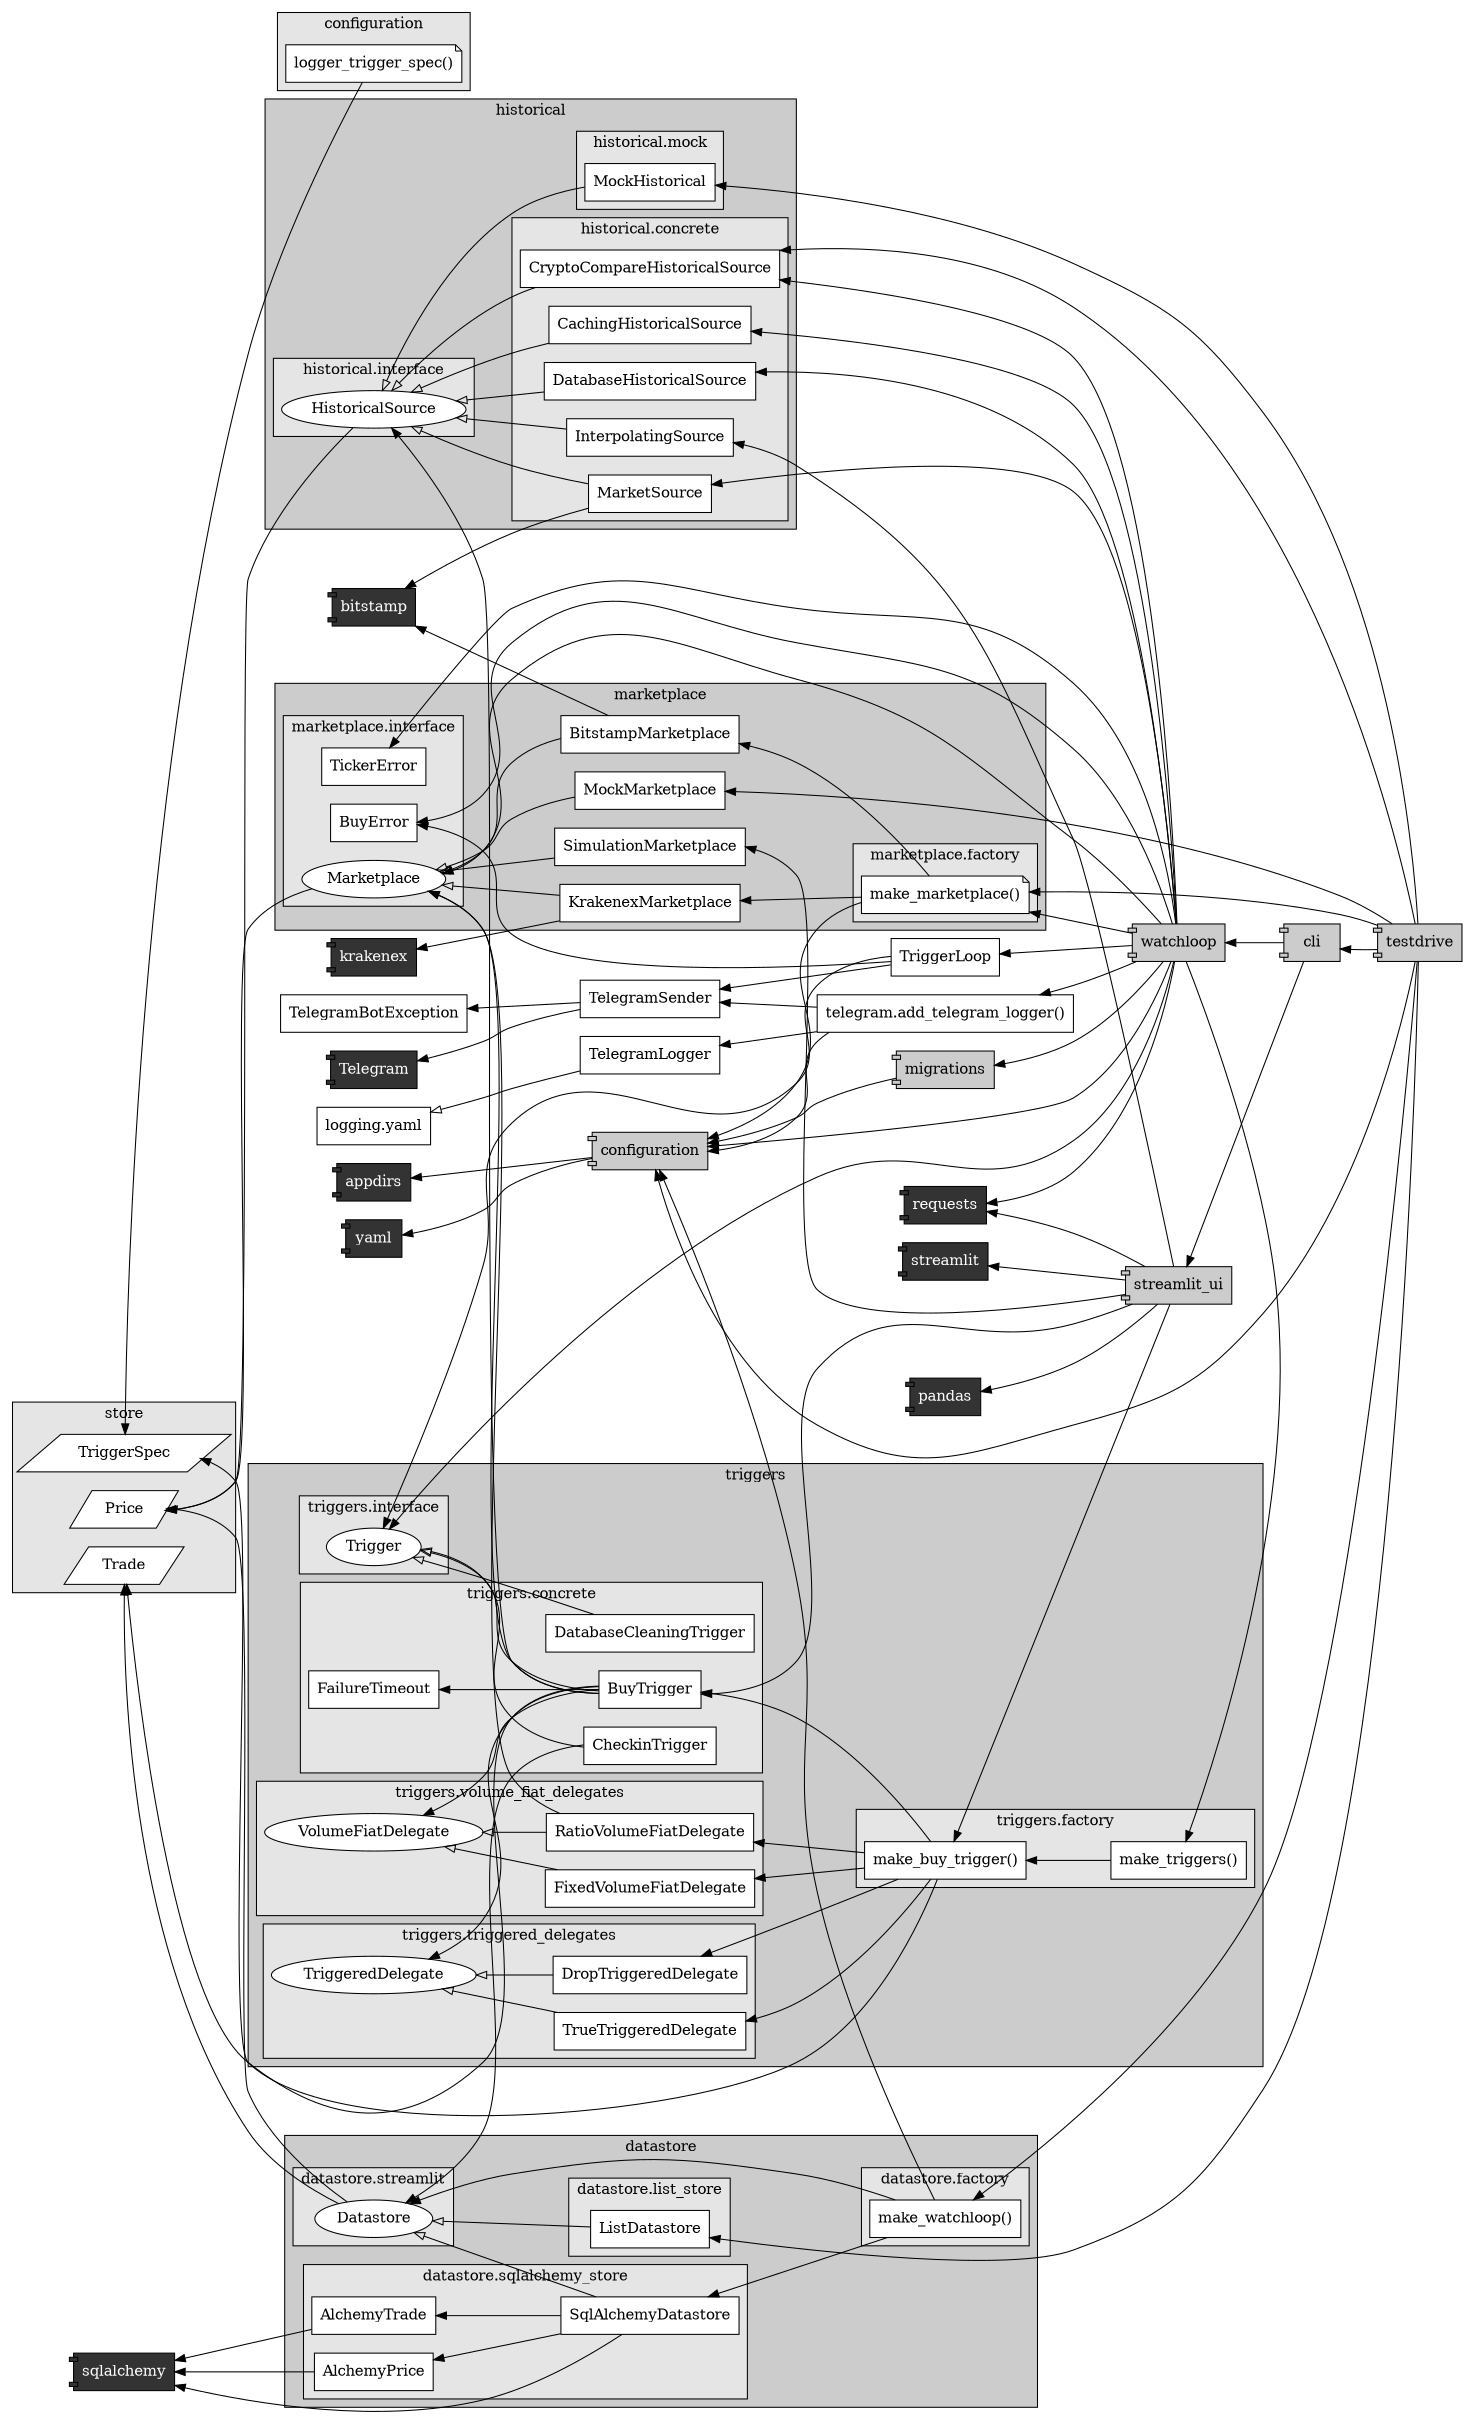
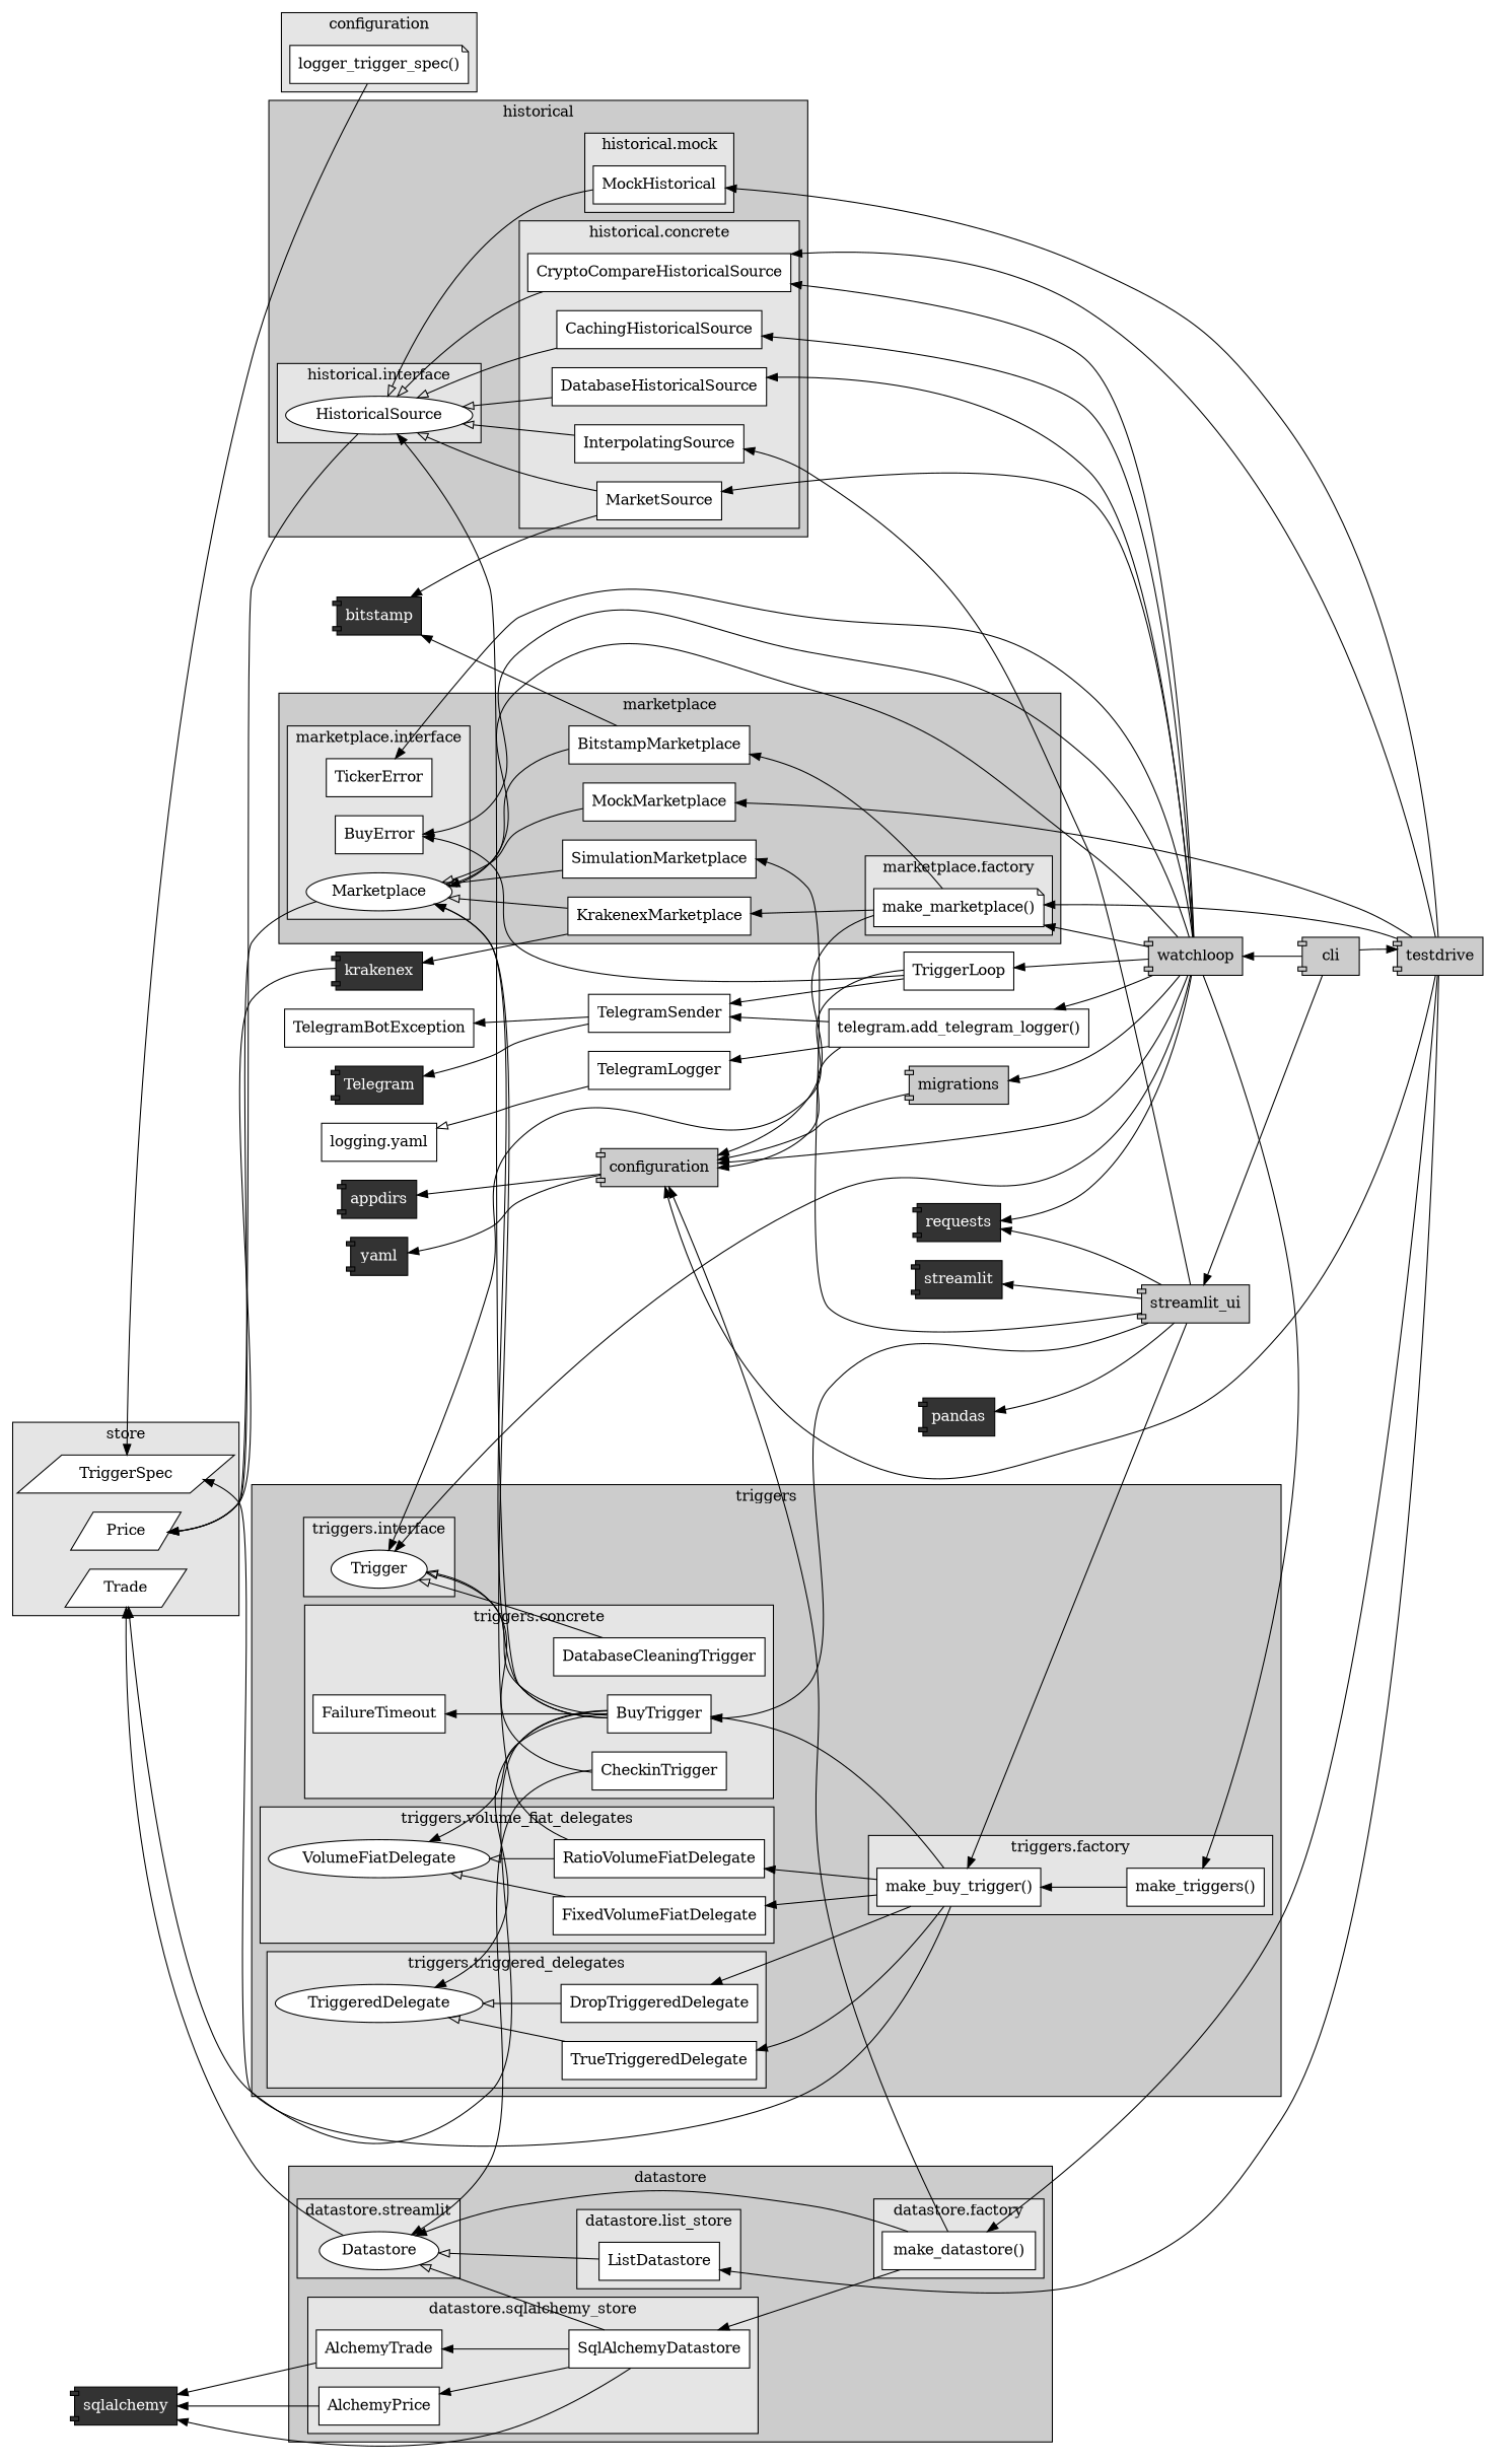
  digraph {
    fontname="DejaVu Serif"
    rankdir=RL
    node [fillcolor=white fontname="DejaVu Serif" shape=box style=filled]
    edge [fontname="DejaVu Serif"]
    bitstamp [fillcolor=gray20 fontcolor=white shape=component]
    krakenex [fillcolor=gray20 fontcolor=white shape=component]
    sqlalchemy [fillcolor=gray20 fontcolor=white shape=component]
    Telegram [fillcolor=gray20 fontcolor=white shape=component]
    requests [fillcolor=gray20 fontcolor=white shape=component]
    appdirs [fillcolor=gray20 fontcolor=white shape=component]
    streamlit [fillcolor=gray20 fontcolor=white shape=component]
    pandas [fillcolor=gray20 fontcolor=white shape=component]
    yaml [fillcolor=gray20 fontcolor=white shape=component]
    TelegramBotException
    TelegramSender
    TriggerLoop
    streamlit_ui [fillcolor=gray80 shape=component]
    configuration [fillcolor=gray80 shape=component]
    cli [fillcolor=gray80 shape=component]
    migrations [fillcolor=gray80 shape=component]
    testdrive [fillcolor=gray80 shape=component]
    watchloop [fillcolor=gray80 shape=component]
    Trigger [shape=ellipse]
    "make_triggers()"
    "make_buy_trigger()"
    FailureTimeout
    DatabaseCleaningTrigger
    CheckinTrigger
    BuyTrigger
    TriggeredDelegate [shape=ellipse]
    DropTriggeredDelegate
    TrueTriggeredDelegate
    VolumeFiatDelegate [shape=ellipse]
    RatioVolumeFiatDelegate
    FixedVolumeFiatDelegate
    Price [shape=parallelogram]
    Trade [shape=parallelogram]
    TriggerSpec [shape=parallelogram]
    Datastore [shape=ellipse]
-   "make_datastore()" [label="make_watchloop()"]
+   "make_datastore()"
    AlchemyPrice
    AlchemyTrade
    SqlAlchemyDatastore
    ListDatastore
    HistoricalSource [shape=ellipse]
    MockHistorical
    MarketSource
    CachingHistoricalSource
    InterpolatingSource
    CryptoCompareHistoricalSource
    DatabaseHistoricalSource
    Marketplace [shape=ellipse]
    BuyError
    TickerError
    "make_marketplace()" [shape=note]
    BitstampMarketplace
    KrakenexMarketplace
    MockMarketplace
    SimulationMarketplace
    n56 [label="logger_trigger_spec()" shape=note]
    "telegram.add_telegram_logger()"
    TelegramLogger
    n59 [label="logging.yaml"]
    subgraph sub_1 {
      bitstamp
      krakenex
      sqlalchemy
      Telegram
      requests
      appdirs
      streamlit
      pandas
      yaml
    }
    subgraph sub_2 {
      TelegramBotException
      TelegramSender
      TriggerLoop
    }
    subgraph sub_3 {
      streamlit_ui
      configuration
      cli
      migrations
      testdrive
      watchloop
    }
    subgraph cluster_4 {
      fillcolor=gray80
      label=triggers
      style=filled
      subgraph cluster_5 {
        fillcolor=gray90
        label="triggers.interface"
        style=filled
        Trigger
      }
      subgraph cluster_6 {
        fillcolor=gray90
        label="triggers.factory"
        style=filled
        "make_triggers()"
        "make_buy_trigger()"
      }
      subgraph cluster_7 {
        fillcolor=gray90
        label="triggers.concrete"
        style=filled
        FailureTimeout
        DatabaseCleaningTrigger
        CheckinTrigger
        BuyTrigger
      }
      subgraph cluster_8 {
        fillcolor=gray90
        label="triggers.triggered_delegates"
        style=filled
        TriggeredDelegate
        DropTriggeredDelegate
        TrueTriggeredDelegate
      }
      subgraph cluster_9 {
        fillcolor=gray90
        label="triggers.volume_fiat_delegates"
        style=filled
        VolumeFiatDelegate
        RatioVolumeFiatDelegate
        FixedVolumeFiatDelegate
      }
    }
    subgraph cluster_10 {
      fillcolor=gray90
      label=store
      style=filled
      Price
      Trade
      TriggerSpec
    }
    subgraph cluster_11 {
      fillcolor=gray80
      label=datastore
      style=filled
      subgraph cluster_12 {
        fillcolor=gray90
        label="datastore.streamlit"
        style=filled
        Datastore
      }
      subgraph cluster_13 {
        fillcolor=gray90
        label="datastore.factory"
        style=filled
        "make_datastore()"
      }
      subgraph cluster_14 {
        fillcolor=gray90
        label="datastore.sqlalchemy_store"
        style=filled
        AlchemyPrice
        AlchemyTrade
        SqlAlchemyDatastore
      }
      subgraph cluster_15 {
        fillcolor=gray90
        label="datastore.list_store"
        style=filled
        ListDatastore
      }
    }
    subgraph cluster_16 {
      fillcolor=gray80
      label=historical
      style=filled
      subgraph cluster_17 {
        fillcolor=gray90
        label="historical.interface"
        style=filled
        HistoricalSource
      }
      subgraph cluster_18 {
        fillcolor=gray90
        label="historical.mock"
        style=filled
        MockHistorical
      }
      subgraph cluster_19 {
        fillcolor=gray90
        label="historical.concrete"
        style=filled
        MarketSource
        CachingHistoricalSource
        InterpolatingSource
        CryptoCompareHistoricalSource
        DatabaseHistoricalSource
      }
    }
    subgraph cluster_20 {
      fillcolor=gray80
      label=marketplace
      style=filled
      BitstampMarketplace
      KrakenexMarketplace
      MockMarketplace
      SimulationMarketplace
      subgraph cluster_21 {
        fillcolor=gray90
        label="marketplace.interface"
        style=filled
        Marketplace
        BuyError
        TickerError
      }
      subgraph cluster_22 {
        fillcolor=gray90
        label="marketplace.factory"
        style=filled
        "make_marketplace()"
      }
    }
    subgraph cluster_23 {
      fillcolor=gray90
      label=configuration
      style=filled
      n56
    }
    TelegramSender -> Telegram
    TelegramSender -> TelegramBotException
    TriggerLoop -> TelegramSender
    TriggerLoop -> Trigger
    TriggerLoop -> BuyError
    streamlit_ui -> requests
    streamlit_ui -> streamlit
    streamlit_ui -> pandas
    streamlit_ui -> "make_buy_trigger()"
    streamlit_ui -> BuyTrigger
    streamlit_ui -> InterpolatingSource
    streamlit_ui -> SimulationMarketplace
    configuration -> appdirs
    configuration -> yaml
    cli -> streamlit_ui
-   testdrive -> cli
+   cli -> testdrive
    cli -> watchloop
    migrations -> configuration
    testdrive -> configuration
    testdrive -> "make_datastore()"
    testdrive -> ListDatastore
    testdrive -> MockHistorical
    testdrive -> CryptoCompareHistoricalSource
    testdrive -> "make_marketplace()"
    testdrive -> MockMarketplace
    watchloop -> requests
    watchloop -> TriggerLoop
    watchloop -> configuration
    watchloop -> migrations
    watchloop -> Trigger
    watchloop -> "make_triggers()"
    watchloop -> MarketSource
    watchloop -> CachingHistoricalSource
    watchloop -> CryptoCompareHistoricalSource
    watchloop -> DatabaseHistoricalSource
    watchloop -> Marketplace
    watchloop -> BuyError
    watchloop -> TickerError
    watchloop -> "make_marketplace()"
    watchloop -> "telegram.add_telegram_logger()"
    "make_triggers()" -> "make_buy_trigger()"
    "make_buy_trigger()" -> BuyTrigger
    "make_buy_trigger()" -> DropTriggeredDelegate
    "make_buy_trigger()" -> TrueTriggeredDelegate
    "make_buy_trigger()" -> RatioVolumeFiatDelegate
    "make_buy_trigger()" -> FixedVolumeFiatDelegate
    "make_buy_trigger()" -> TriggerSpec
    DatabaseCleaningTrigger -> Trigger [arrowhead=onormal]
    CheckinTrigger -> Trigger [arrowhead=onormal]
    CheckinTrigger -> Datastore
    BuyTrigger -> Trigger [arrowhead=onormal]
    BuyTrigger -> FailureTimeout
    BuyTrigger -> TriggeredDelegate
    BuyTrigger -> VolumeFiatDelegate
    BuyTrigger -> Trade
    BuyTrigger -> HistoricalSource
    BuyTrigger -> Marketplace
    DropTriggeredDelegate -> TriggeredDelegate [arrowhead=onormal]
    TrueTriggeredDelegate -> TriggeredDelegate [arrowhead=onormal]
    RatioVolumeFiatDelegate -> VolumeFiatDelegate [arrowhead=onormal]
    RatioVolumeFiatDelegate -> Marketplace
    FixedVolumeFiatDelegate -> VolumeFiatDelegate [arrowhead=onormal]
-   Datastore -> Price
+   krakenex -> Price
    Datastore -> Trade
    "make_datastore()" -> configuration
    "make_datastore()" -> Datastore
    "make_datastore()" -> SqlAlchemyDatastore
    AlchemyPrice -> sqlalchemy
    AlchemyTrade -> sqlalchemy
    SqlAlchemyDatastore -> sqlalchemy
    SqlAlchemyDatastore -> Datastore [arrowhead=onormal]
    SqlAlchemyDatastore -> AlchemyPrice
    SqlAlchemyDatastore -> AlchemyTrade
    ListDatastore -> Datastore [arrowhead=onormal]
    HistoricalSource -> Price
    MockHistorical -> HistoricalSource [arrowhead=onormal]
    MarketSource -> bitstamp
    MarketSource -> HistoricalSource [arrowhead=onormal]
    CachingHistoricalSource -> HistoricalSource [arrowhead=onormal]
    InterpolatingSource -> HistoricalSource [arrowhead=onormal]
    CryptoCompareHistoricalSource -> HistoricalSource [arrowhead=onormal]
    DatabaseHistoricalSource -> HistoricalSource [arrowhead=onormal]
    Marketplace -> Price
    "make_marketplace()" -> configuration
    "make_marketplace()" -> BitstampMarketplace
    "make_marketplace()" -> KrakenexMarketplace
    BitstampMarketplace -> bitstamp
    BitstampMarketplace -> Marketplace [arrowhead=onormal]
    KrakenexMarketplace -> krakenex
    KrakenexMarketplace -> Marketplace [arrowhead=onormal]
    MockMarketplace -> Marketplace [arrowhead=onormal]
    SimulationMarketplace -> Marketplace [arrowhead=onormal]
    n56 -> TriggerSpec
    "telegram.add_telegram_logger()" -> TelegramSender
    "telegram.add_telegram_logger()" -> configuration
    "telegram.add_telegram_logger()" -> TelegramLogger
    TelegramLogger -> n59 [arrowhead=onormal]
  }
